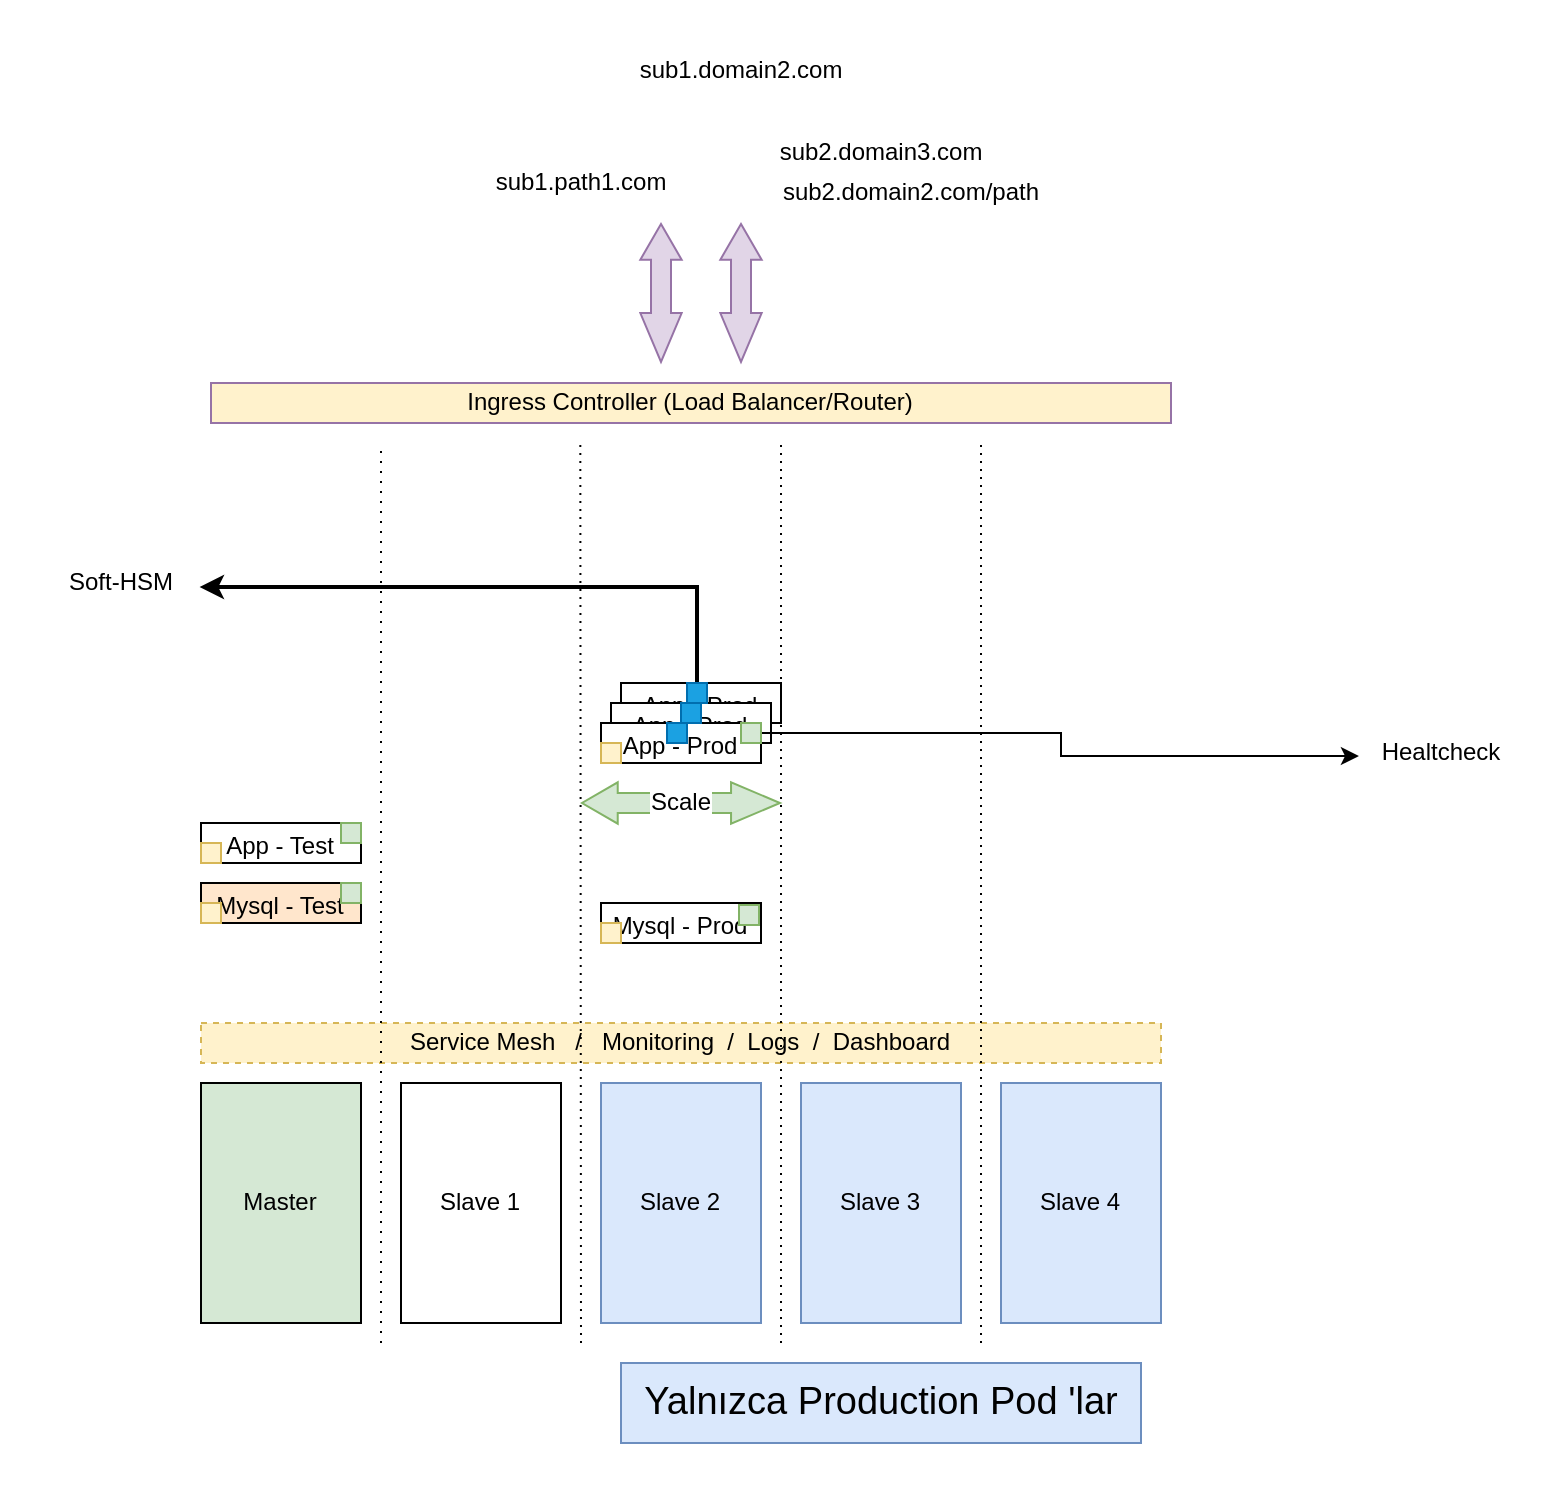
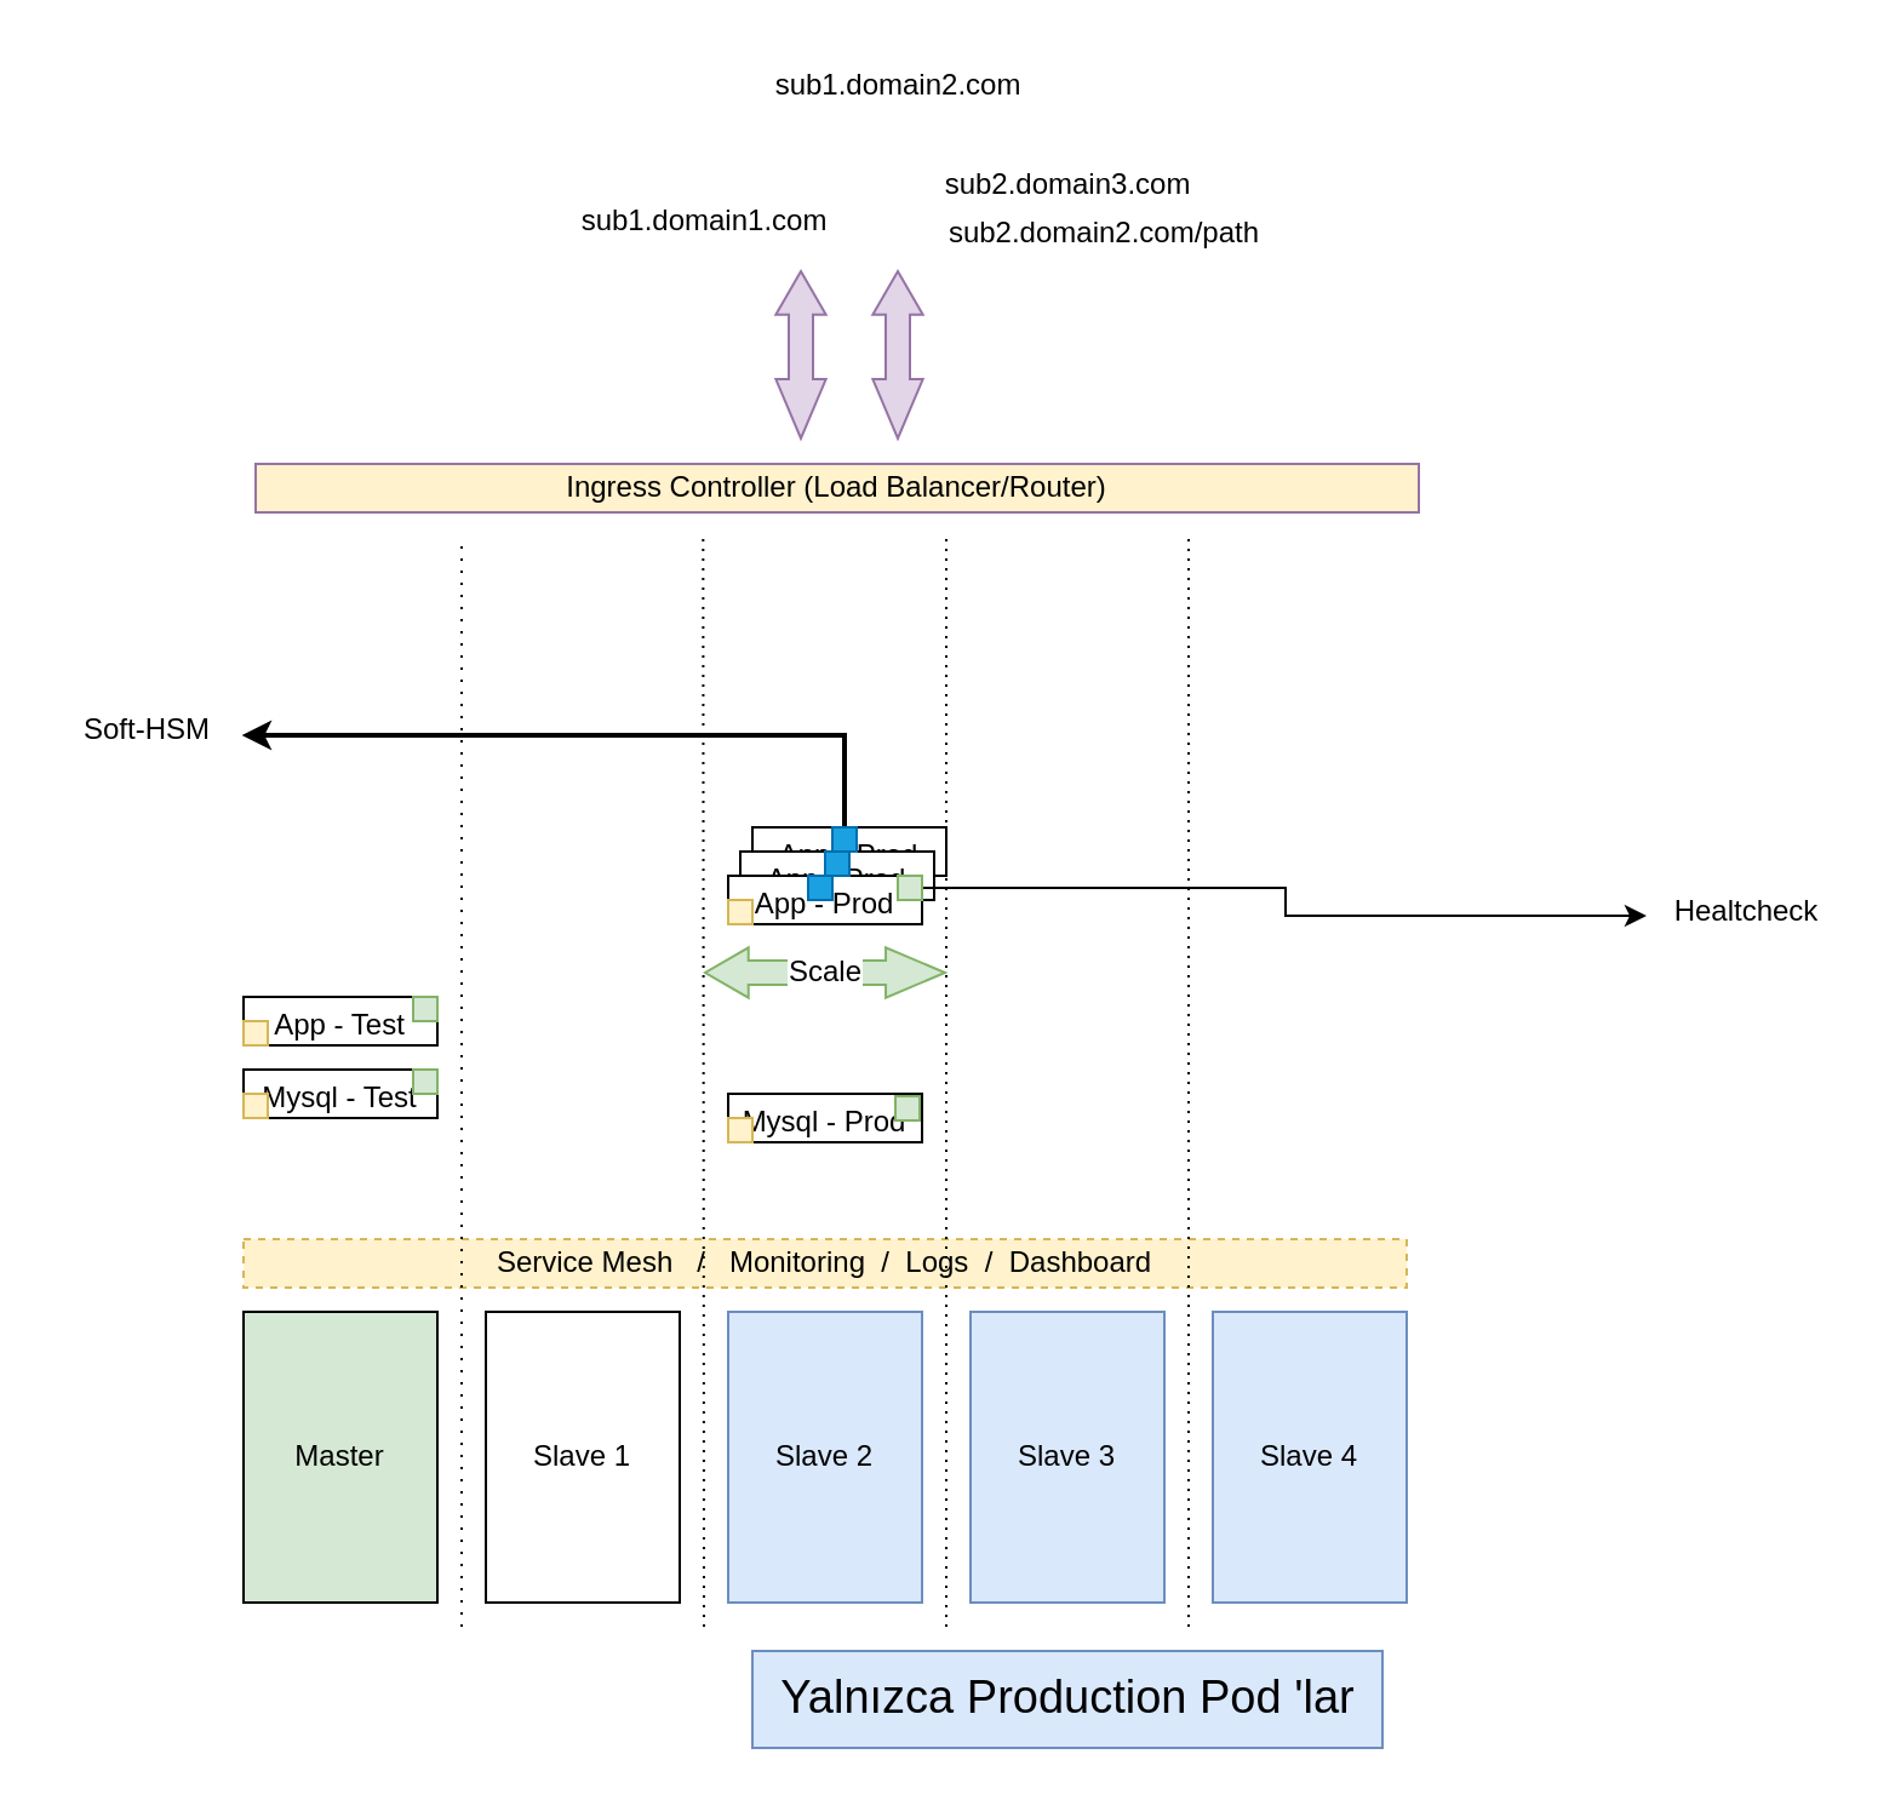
  <mxCell id="0" />
  <mxCell id="1" parent="0" />
  <mxCell id="2" value="Master" style="rounded=0;whiteSpace=wrap;html=1;fillColor=#d5e8d4;" vertex="1" parent="1"><mxGeometry x="100" y="541" width="80" height="120" as="geometry" /></mxCell>
  <mxCell id="3" value="Slave 1" style="rounded=0;whiteSpace=wrap;html=1;" vertex="1" parent="1"><mxGeometry x="200" y="541" width="80" height="120" as="geometry" /></mxCell>
  <mxCell id="4" value="Slave 2" style="rounded=0;whiteSpace=wrap;html=1;fillColor=#dae8fc;strokeColor=#6c8ebf;" vertex="1" parent="1"><mxGeometry x="300" y="541" width="80" height="120" as="geometry" /></mxCell>
  <mxCell id="5" value="Slave 3" style="rounded=0;whiteSpace=wrap;html=1;fillColor=#dae8fc;strokeColor=#6c8ebf;" vertex="1" parent="1"><mxGeometry x="400" y="541" width="80" height="120" as="geometry" /></mxCell>
  <mxCell id="6" value="Slave 4" style="rounded=0;whiteSpace=wrap;html=1;fillColor=#dae8fc;strokeColor=#6c8ebf;" vertex="1" parent="1"><mxGeometry x="500" y="541" width="80" height="120" as="geometry" /></mxCell>
  <mxCell id="7" value="&lt;font style=&quot;font-size: 19px;&quot;&gt;Yalnızca Production Pod 'lar&lt;/font&gt;" style="text;html=1;align=center;verticalAlign=middle;resizable=0;points=[];autosize=1;strokeColor=#6c8ebf;fillColor=#dae8fc;" vertex="1" parent="1"><mxGeometry x="310" y="681" width="260" height="40" as="geometry" /></mxCell>
- <mxCell id="8" value="&lt;font style=&quot;font-size: 12px;&quot;&gt;Mysql - Test&lt;/font&gt;" style="rounded=0;whiteSpace=wrap;html=1;fontSize=19;fillColor=#ffe6cc;" vertex="1" parent="1"><mxGeometry x="100" y="441" width="80" height="20" as="geometry" /></mxCell>
+ <mxCell id="8" value="&lt;font style=&quot;font-size: 12px;&quot;&gt;Mysql - Test&lt;/font&gt;" style="rounded=0;whiteSpace=wrap;html=1;fontSize=19;" vertex="1" parent="1"><mxGeometry x="100" y="441" width="80" height="20" as="geometry" /></mxCell>
  <mxCell id="9" value="&lt;font style=&quot;font-size: 12px;&quot;&gt;App - Prod&lt;/font&gt;" style="rounded=0;whiteSpace=wrap;html=1;fontSize=19;" vertex="1" parent="1"><mxGeometry x="310" y="341" width="80" height="20" as="geometry" /></mxCell>
  <mxCell id="10" value="&lt;font style=&quot;font-size: 12px;&quot;&gt;App - Prod&lt;/font&gt;" style="rounded=0;whiteSpace=wrap;html=1;fontSize=19;" vertex="1" parent="1"><mxGeometry x="305" y="351" width="80" height="20" as="geometry" /></mxCell>
  <mxCell id="11" value="&lt;font style=&quot;font-size: 12px;&quot;&gt;App - Prod&lt;/font&gt;" style="rounded=0;whiteSpace=wrap;html=1;fontSize=19;" vertex="1" parent="1"><mxGeometry x="300" y="361" width="80" height="20" as="geometry" /></mxCell>
  <mxCell id="12" value="&lt;font style=&quot;font-size: 12px;&quot;&gt;Mysql - Prod&lt;/font&gt;" style="rounded=0;whiteSpace=wrap;html=1;fontSize=19;" vertex="1" parent="1"><mxGeometry x="300" y="451" width="80" height="20" as="geometry" /></mxCell>
  <mxCell id="13" value="&lt;font style=&quot;font-size: 12px;&quot;&gt;App - Test&lt;/font&gt;" style="rounded=0;whiteSpace=wrap;html=1;fontSize=19;" vertex="1" parent="1"><mxGeometry x="100" y="411" width="80" height="20" as="geometry" /></mxCell>
  <mxCell id="14" value="Scale" style="shape=flexArrow;endArrow=classic;startArrow=classic;html=1;rounded=0;fontSize=12;startWidth=9.655;startSize=7.828;endWidth=9.655;endSize=5.621;fillColor=#d5e8d4;strokeColor=#82b366;" edge="1" parent="1"><mxGeometry width="100" height="100" relative="1" as="geometry"><mxPoint x="390" y="401" as="sourcePoint" /><mxPoint x="290" y="401" as="targetPoint" /></mxGeometry></mxCell>
  <mxCell id="15" value="" style="rounded=0;whiteSpace=wrap;html=1;fontSize=12;fillColor=#fff2cc;strokeColor=#d6b656;" vertex="1" parent="1"><mxGeometry x="100" y="421" width="10" height="10" as="geometry" /></mxCell>
  <mxCell id="16" value="" style="rounded=0;whiteSpace=wrap;html=1;fontSize=12;fillColor=#fff2cc;strokeColor=#d6b656;" vertex="1" parent="1"><mxGeometry x="100" y="451" width="10" height="10" as="geometry" /></mxCell>
  <mxCell id="17" style="edgeStyle=orthogonalEdgeStyle;rounded=0;orthogonalLoop=1;jettySize=auto;html=1;exitX=1;exitY=0.5;exitDx=0;exitDy=0;entryX=-0.013;entryY=0.551;entryDx=0;entryDy=0;entryPerimeter=0;fontSize=12;" edge="1" parent="1" source="18" target="29"><mxGeometry relative="1" as="geometry" /></mxCell>
  <mxCell id="18" value="" style="rounded=0;whiteSpace=wrap;html=1;fontSize=12;fillColor=#d5e8d4;strokeColor=#82b366;" vertex="1" parent="1"><mxGeometry x="370" y="361" width="10" height="10" as="geometry" /></mxCell>
  <mxCell id="19" value="Service Mesh&amp;nbsp; &amp;nbsp;/&amp;nbsp; &amp;nbsp;Monitoring&amp;nbsp; /&amp;nbsp; Logs&amp;nbsp; /&amp;nbsp; Dashboard" style="rounded=0;whiteSpace=wrap;html=1;fontSize=12;fillColor=#fff2cc;strokeColor=#d6b656;dashed=1;" vertex="1" parent="1"><mxGeometry x="100" y="511" width="480" height="20" as="geometry" /></mxCell>
  <mxCell id="20" value="" style="rounded=0;whiteSpace=wrap;html=1;fontSize=12;fillColor=#fff2cc;strokeColor=#d6b656;" vertex="1" parent="1"><mxGeometry x="300" y="371" width="10" height="10" as="geometry" /></mxCell>
  <mxCell id="21" value="" style="rounded=0;whiteSpace=wrap;html=1;fontSize=12;fillColor=#fff2cc;strokeColor=#d6b656;" vertex="1" parent="1"><mxGeometry x="300" y="461" width="10" height="10" as="geometry" /></mxCell>
  <mxCell id="22" value="Ingress Controller (Load Balancer/Router)" style="rounded=0;whiteSpace=wrap;html=1;fontSize=12;fillColor=#fff2cc;strokeColor=#9673a6;" vertex="1" parent="1"><mxGeometry x="105" y="191" width="480" height="20" as="geometry" /></mxCell>
  <mxCell id="23" value="" style="shape=flexArrow;endArrow=classic;startArrow=classic;html=1;rounded=0;fontSize=12;entryX=0.5;entryY=1;entryDx=0;entryDy=0;startWidth=9.655;startSize=7.828;endWidth=9.655;endSize=5.621;fillColor=#e1d5e7;strokeColor=#9673a6;" edge="1" parent="1"><mxGeometry width="100" height="100" relative="1" as="geometry"><mxPoint x="370" y="181" as="sourcePoint" /><mxPoint x="370" y="111" as="targetPoint" /></mxGeometry></mxCell>
  <mxCell id="24" value="" style="shape=flexArrow;endArrow=classic;startArrow=classic;html=1;rounded=0;fontSize=12;entryX=0.5;entryY=1;entryDx=0;entryDy=0;startWidth=9.655;startSize=7.828;endWidth=9.655;endSize=5.621;fillColor=#e1d5e7;strokeColor=#9673a6;" edge="1" parent="1"><mxGeometry width="100" height="100" relative="1" as="geometry"><mxPoint x="330" y="181" as="sourcePoint" /><mxPoint x="330" y="111" as="targetPoint" /></mxGeometry></mxCell>
- <mxCell id="25" value="sub1.path1.com" style="text;html=1;align=center;verticalAlign=middle;resizable=0;points=[];autosize=1;strokeColor=none;fillColor=none;fontSize=12;" vertex="1" parent="1"><mxGeometry x="230" y="76" width="120" height="30" as="geometry" /></mxCell>
+ <mxCell id="25" value="sub1.domain1.com" style="text;html=1;align=center;verticalAlign=middle;resizable=0;points=[];autosize=1;strokeColor=none;fillColor=none;fontSize=12;" vertex="1" parent="1"><mxGeometry x="230" y="76" width="120" height="30" as="geometry" /></mxCell>
  <mxCell id="26" value="sub1.domain2.com" style="text;html=1;align=center;verticalAlign=middle;resizable=0;points=[];autosize=1;strokeColor=none;fillColor=none;fontSize=12;" vertex="1" parent="1"><mxGeometry x="310" y="20" width="120" height="30" as="geometry" /></mxCell>
  <mxCell id="27" value="sub2.domain3.com" style="text;html=1;align=center;verticalAlign=middle;resizable=0;points=[];autosize=1;strokeColor=none;fillColor=none;fontSize=12;" vertex="1" parent="1"><mxGeometry x="380" y="61" width="120" height="30" as="geometry" /></mxCell>
  <mxCell id="28" value="sub2.domain2.com/path" style="text;html=1;align=center;verticalAlign=middle;resizable=0;points=[];autosize=1;strokeColor=none;fillColor=none;fontSize=12;" vertex="1" parent="1"><mxGeometry x="380" y="81" width="150" height="30" as="geometry" /></mxCell>
  <mxCell id="29" value="Healtcheck" style="text;html=1;align=center;verticalAlign=middle;resizable=0;points=[];autosize=1;strokeColor=none;fillColor=none;fontSize=12;" vertex="1" parent="1"><mxGeometry x="680" y="361" width="80" height="30" as="geometry" /></mxCell>
  <mxCell id="30" value="" style="rounded=0;whiteSpace=wrap;html=1;fontSize=12;fillColor=#d5e8d4;strokeColor=#82b366;" vertex="1" parent="1"><mxGeometry x="369" y="452" width="10" height="10" as="geometry" /></mxCell>
  <mxCell id="31" value="" style="endArrow=none;dashed=1;html=1;strokeWidth=1;rounded=0;fontSize=12;dashPattern=1 4;" edge="1" parent="1"><mxGeometry width="50" height="50" relative="1" as="geometry"><mxPoint x="190" y="671" as="sourcePoint" /><mxPoint x="190" y="221" as="targetPoint" /></mxGeometry></mxCell>
  <mxCell id="32" value="" style="endArrow=none;dashed=1;html=1;dashPattern=1 3;strokeWidth=1;rounded=0;fontSize=12;" edge="1" parent="1"><mxGeometry width="50" height="50" relative="1" as="geometry"><mxPoint x="290" y="671" as="sourcePoint" /><mxPoint x="289.66" y="221" as="targetPoint" /></mxGeometry></mxCell>
  <mxCell id="33" value="" style="endArrow=none;dashed=1;html=1;dashPattern=1 3;strokeWidth=1;rounded=0;fontSize=12;" edge="1" parent="1"><mxGeometry width="50" height="50" relative="1" as="geometry"><mxPoint x="390" y="671" as="sourcePoint" /><mxPoint x="390" y="221" as="targetPoint" /></mxGeometry></mxCell>
  <mxCell id="34" value="" style="endArrow=none;dashed=1;html=1;dashPattern=1 3;strokeWidth=1;rounded=0;fontSize=12;" edge="1" parent="1"><mxGeometry width="50" height="50" relative="1" as="geometry"><mxPoint x="490" y="671" as="sourcePoint" /><mxPoint x="490" y="221" as="targetPoint" /></mxGeometry></mxCell>
  <mxCell id="35" value="" style="rounded=0;whiteSpace=wrap;html=1;fontSize=12;fillColor=#d5e8d4;strokeColor=#82b366;" vertex="1" parent="1"><mxGeometry x="170" y="411" width="10" height="10" as="geometry" /></mxCell>
  <mxCell id="36" value="" style="rounded=0;whiteSpace=wrap;html=1;fontSize=12;fillColor=#d5e8d4;strokeColor=#82b366;" vertex="1" parent="1"><mxGeometry x="170" y="441" width="10" height="10" as="geometry" /></mxCell>
  <mxCell id="37" value="" style="rounded=0;whiteSpace=wrap;html=1;fontSize=12;fillColor=#1ba1e2;strokeColor=#006EAF;fontColor=#ffffff;" vertex="1" parent="1"><mxGeometry x="333" y="361" width="10" height="10" as="geometry" /></mxCell>
  <mxCell id="38" value="" style="rounded=0;whiteSpace=wrap;html=1;fontSize=12;fillColor=#1ba1e2;strokeColor=#006EAF;fontColor=#ffffff;" vertex="1" parent="1"><mxGeometry x="340" y="351" width="10" height="10" as="geometry" /></mxCell>
  <mxCell id="39" style="edgeStyle=orthogonalEdgeStyle;rounded=0;orthogonalLoop=1;jettySize=auto;html=1;exitX=0.5;exitY=0;exitDx=0;exitDy=0;entryX=0.991;entryY=0.568;entryDx=0;entryDy=0;entryPerimeter=0;strokeWidth=2;fontSize=12;" edge="1" parent="1" source="40" target="41"><mxGeometry relative="1" as="geometry" /></mxCell>
  <mxCell id="40" value="" style="rounded=0;whiteSpace=wrap;html=1;fontSize=12;fillColor=#1ba1e2;strokeColor=#006EAF;fontColor=#ffffff;" vertex="1" parent="1"><mxGeometry x="343" y="341" width="10" height="10" as="geometry" /></mxCell>
- <mxCell id="41" value="Soft-HSM" style="text;html=1;align=center;verticalAlign=middle;resizable=0;points=[];autosize=1;strokeColor=none;fillColor=none;fontSize=12;" vertex="1" parent="1"><mxGeometry x="20" y="276" width="80" height="30" as="geometry" /></mxCell>
+ <mxCell id="41" value="Soft-HSM" style="text;html=1;align=center;verticalAlign=middle;resizable=0;points=[];autosize=1;strokeColor=none;fillColor=none;fontSize=12;" vertex="1" parent="1"><mxGeometry x="20" y="286" width="80" height="30" as="geometry" /></mxCell>
